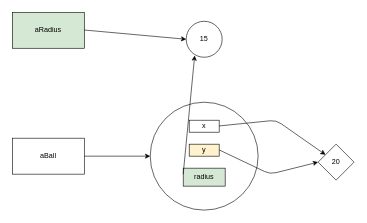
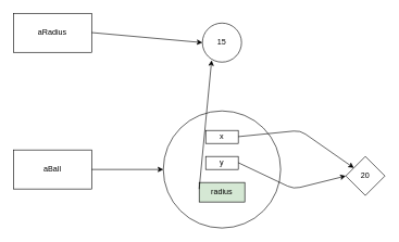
  <mxCell id="0" />
  <mxCell id="1" parent="0" />
- <mxCell id="2" value="aRadius" style="rounded=0;whiteSpace=wrap;html=1;fillColor=#d5e8d4;" vertex="1" parent="1"><mxGeometry x="20" y="20" width="120" height="60" as="geometry" /></mxCell>
+ <mxCell id="2" value="aRadius" style="rounded=0;whiteSpace=wrap;html=1;" vertex="1" parent="1"><mxGeometry x="20" y="20" width="120" height="60" as="geometry" /></mxCell>
  <mxCell id="3" value="aBall" style="rounded=0;whiteSpace=wrap;html=1;" vertex="1" parent="1"><mxGeometry x="20" y="230" width="120" height="60" as="geometry" /></mxCell>
  <mxCell id="4" value="" style="ellipse;whiteSpace=wrap;html=1;aspect=fixed;" vertex="1" parent="1"><mxGeometry x="250" y="170" width="180" height="180" as="geometry" /></mxCell>
  <mxCell id="5" value="x" style="rounded=0;whiteSpace=wrap;html=1;" vertex="1" parent="1"><mxGeometry x="315" y="200" width="50" height="20" as="geometry" /></mxCell>
- <mxCell id="6" value="y" style="rounded=0;whiteSpace=wrap;html=1;fillColor=#fff2cc;" vertex="1" parent="1"><mxGeometry x="315" y="240" width="50" height="20" as="geometry" /></mxCell>
+ <mxCell id="6" value="y" style="rounded=0;whiteSpace=wrap;html=1;" vertex="1" parent="1"><mxGeometry x="315" y="240" width="50" height="20" as="geometry" /></mxCell>
  <mxCell id="7" style="edgeStyle=orthogonalEdgeStyle;rounded=0;orthogonalLoop=1;jettySize=auto;html=1;exitX=0.5;exitY=1;exitDx=0;exitDy=0;" edge="1" parent="1" source="6" target="6"><mxGeometry relative="1" as="geometry" /></mxCell>
  <mxCell id="8" value="radius" style="rounded=0;whiteSpace=wrap;html=1;fillColor=#d5e8d4;" vertex="1" parent="1"><mxGeometry x="305" y="280" width="70" height="30" as="geometry" /></mxCell>
  <mxCell id="9" value="15" style="ellipse;whiteSpace=wrap;html=1;aspect=fixed;" vertex="1" parent="1"><mxGeometry x="310" y="35" width="60" height="60" as="geometry" /></mxCell>
  <mxCell id="10" value="20" style="rhombus;whiteSpace=wrap;html=1;aspect=fixed;" vertex="1" parent="1"><mxGeometry x="530" y="240" width="60" height="60" as="geometry" /></mxCell>
  <mxCell id="11" value="" style="endArrow=classic;html=1;entryX=0;entryY=0.5;entryDx=0;entryDy=0;" edge="1" parent="1" target="4"><mxGeometry width="50" height="50" relative="1" as="geometry"><mxPoint x="140" y="260" as="sourcePoint" /><mxPoint x="190" y="210" as="targetPoint" /></mxGeometry></mxCell>
  <mxCell id="12" value="" style="endArrow=classic;html=1;entryX=0;entryY=0.5;entryDx=0;entryDy=0;" edge="1" parent="1" target="9"><mxGeometry width="50" height="50" relative="1" as="geometry"><mxPoint x="140" y="49.58" as="sourcePoint" /><mxPoint x="250" y="49.58" as="targetPoint" /></mxGeometry></mxCell>
  <mxCell id="13" value="" style="endArrow=classic;html=1;" edge="1" parent="1" target="10"><mxGeometry width="50" height="50" relative="1" as="geometry"><mxPoint x="365" y="209.58" as="sourcePoint" /><mxPoint x="530" y="150" as="targetPoint" /><Array as="points"><mxPoint x="460" y="200" /></Array></mxGeometry></mxCell>
  <mxCell id="14" value="" style="endArrow=classic;html=1;entryX=0;entryY=0.5;entryDx=0;entryDy=0;" edge="1" parent="1" target="10"><mxGeometry width="50" height="50" relative="1" as="geometry"><mxPoint x="365" y="249.58" as="sourcePoint" /><mxPoint x="475" y="249.58" as="targetPoint" /><Array as="points"><mxPoint x="450" y="290" /></Array></mxGeometry></mxCell>
  <mxCell id="15" value="" style="endArrow=classic;html=1;entryX=0.236;entryY=0.953;entryDx=0;entryDy=0;entryPerimeter=0;" edge="1" parent="1" target="9"><mxGeometry width="50" height="50" relative="1" as="geometry"><mxPoint x="305" y="290" as="sourcePoint" /><mxPoint x="415" y="290" as="targetPoint" /></mxGeometry></mxCell>
